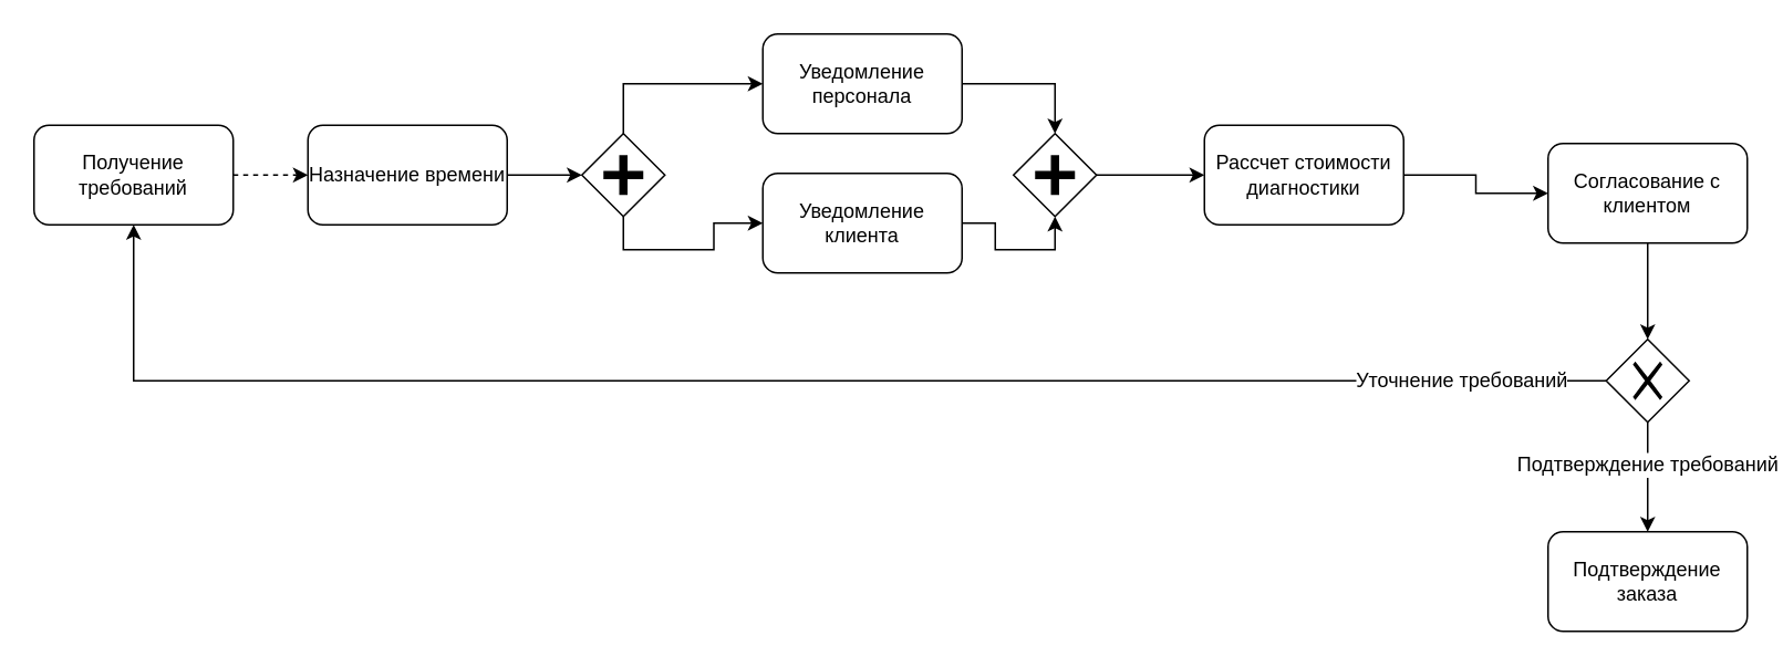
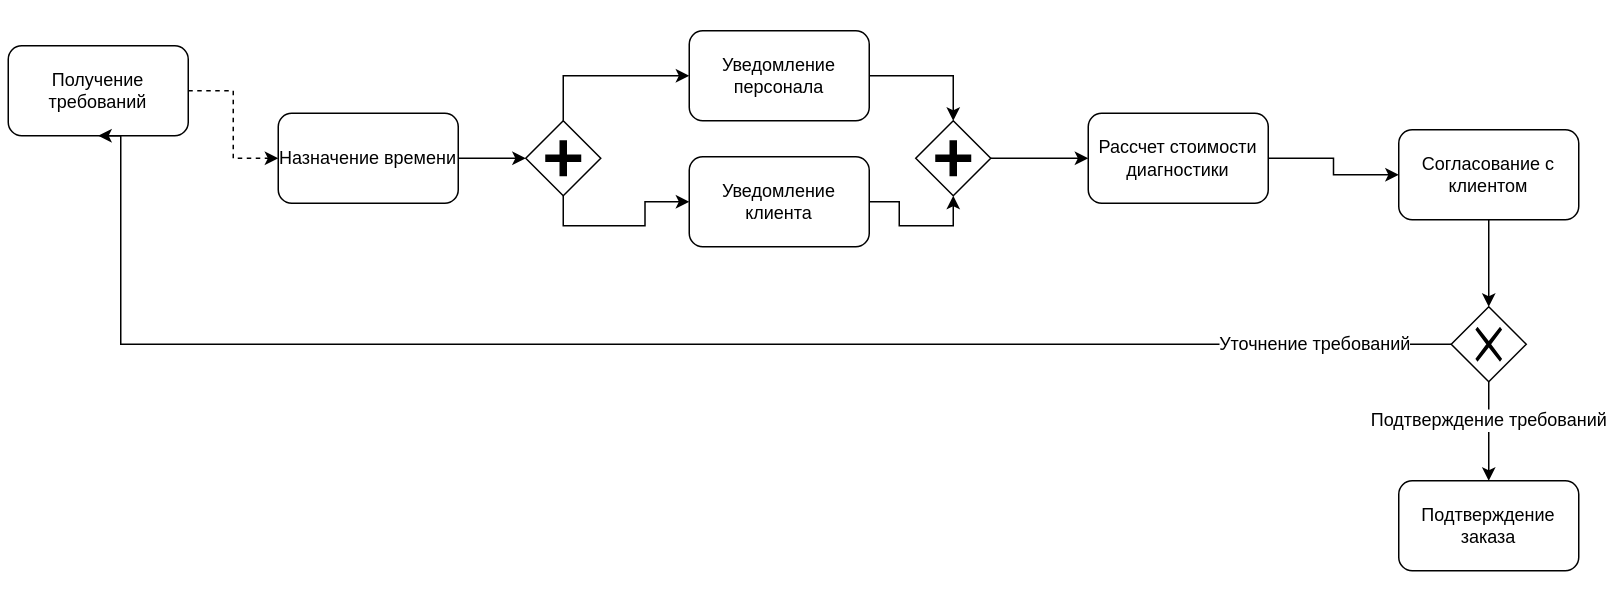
  <mxCell id="0" />
  <mxCell id="1" parent="0" />
  <mxCell id="2" style="edgeStyle=orthogonalEdgeStyle;rounded=0;orthogonalLoop=1;jettySize=auto;html=1;exitX=1;exitY=0.5;exitDx=0;exitDy=0;" parent="1" source="3" target="6" edge="1"><mxGeometry relative="1" as="geometry" /></mxCell>
  <mxCell id="3" value="Назначение времени" style="rounded=1;whiteSpace=wrap;html=1;" parent="1" vertex="1"><mxGeometry x="185" y="75" width="120" height="60" as="geometry" /></mxCell>
  <mxCell id="4" style="edgeStyle=orthogonalEdgeStyle;rounded=0;orthogonalLoop=1;jettySize=auto;html=1;exitX=0.5;exitY=0;exitDx=0;exitDy=0;entryX=0;entryY=0.5;entryDx=0;entryDy=0;" parent="1" source="6" target="8" edge="1"><mxGeometry relative="1" as="geometry" /></mxCell>
  <mxCell id="5" style="edgeStyle=orthogonalEdgeStyle;rounded=0;orthogonalLoop=1;jettySize=auto;html=1;exitX=0.5;exitY=1;exitDx=0;exitDy=0;entryX=0;entryY=0.5;entryDx=0;entryDy=0;" parent="1" source="6" target="10" edge="1"><mxGeometry relative="1" as="geometry" /></mxCell>
  <mxCell id="6" value="" style="shape=mxgraph.bpmn.shape;html=1;verticalLabelPosition=bottom;labelBackgroundColor=#ffffff;verticalAlign=top;align=center;perimeter=rhombusPerimeter;background=gateway;outlineConnect=0;outline=none;symbol=parallelGw;rounded=1;" parent="1" vertex="1"><mxGeometry x="350" y="80" width="50" height="50" as="geometry" /></mxCell>
  <mxCell id="7" style="edgeStyle=orthogonalEdgeStyle;rounded=0;orthogonalLoop=1;jettySize=auto;html=1;exitX=1;exitY=0.5;exitDx=0;exitDy=0;entryX=0.5;entryY=0;entryDx=0;entryDy=0;" parent="1" source="8" target="14" edge="1"><mxGeometry relative="1" as="geometry" /></mxCell>
  <mxCell id="8" value="Уведомление персонала" style="rounded=1;whiteSpace=wrap;html=1;" parent="1" vertex="1"><mxGeometry x="459" y="20" width="120" height="60" as="geometry" /></mxCell>
  <mxCell id="9" style="edgeStyle=orthogonalEdgeStyle;rounded=0;orthogonalLoop=1;jettySize=auto;html=1;exitX=1;exitY=0.5;exitDx=0;exitDy=0;entryX=0.5;entryY=1;entryDx=0;entryDy=0;" parent="1" source="10" target="14" edge="1"><mxGeometry relative="1" as="geometry" /></mxCell>
  <mxCell id="10" value="Уведомление клиента" style="rounded=1;whiteSpace=wrap;html=1;" parent="1" vertex="1"><mxGeometry x="459" y="104" width="120" height="60" as="geometry" /></mxCell>
  <mxCell id="11" style="edgeStyle=orthogonalEdgeStyle;rounded=0;orthogonalLoop=1;jettySize=auto;html=1;exitX=1;exitY=0.5;exitDx=0;exitDy=0;entryX=0;entryY=0.5;entryDx=0;entryDy=0;dashed=1;" parent="1" source="12" target="3" edge="1"><mxGeometry relative="1" as="geometry" /></mxCell>
- <mxCell id="12" value="&lt;span style=&quot;white-space: normal&quot;&gt;Получение требований&lt;/span&gt;" style="rounded=1;whiteSpace=wrap;html=1;" parent="1" vertex="1"><mxGeometry y="75" width="120" height="60" as="geometry" x="20" /></mxCell>
+ <mxCell id="12" value="&lt;span style=&quot;white-space: normal&quot;&gt;Получение требований&lt;/span&gt;" style="rounded=1;whiteSpace=wrap;html=1;" parent="1" vertex="1"><mxGeometry x="5" y="30" width="120" height="60" as="geometry" /></mxCell>
  <mxCell id="13" style="edgeStyle=orthogonalEdgeStyle;rounded=0;orthogonalLoop=1;jettySize=auto;html=1;exitX=1;exitY=0.5;exitDx=0;exitDy=0;entryX=0;entryY=0.5;entryDx=0;entryDy=0;" parent="1" source="14" target="16" edge="1"><mxGeometry relative="1" as="geometry" /></mxCell>
  <mxCell id="14" value="" style="shape=mxgraph.bpmn.shape;html=1;verticalLabelPosition=bottom;labelBackgroundColor=#ffffff;verticalAlign=top;align=center;perimeter=rhombusPerimeter;background=gateway;outlineConnect=0;outline=none;symbol=parallelGw;rounded=1;" parent="1" vertex="1"><mxGeometry x="610" y="80" width="50" height="50" as="geometry" /></mxCell>
  <mxCell id="15" style="edgeStyle=orthogonalEdgeStyle;rounded=0;orthogonalLoop=1;jettySize=auto;html=1;exitX=1;exitY=0.5;exitDx=0;exitDy=0;entryX=0;entryY=0.5;entryDx=0;entryDy=0;" parent="1" source="16" target="18" edge="1"><mxGeometry relative="1" as="geometry" /></mxCell>
  <mxCell id="16" value="Рассчет стоимости диагностики" style="rounded=1;whiteSpace=wrap;html=1;" parent="1" vertex="1"><mxGeometry x="725" y="75" width="120" height="60" as="geometry" /></mxCell>
  <mxCell id="17" style="edgeStyle=orthogonalEdgeStyle;rounded=0;orthogonalLoop=1;jettySize=auto;html=1;exitX=0.5;exitY=1;exitDx=0;exitDy=0;entryX=0.5;entryY=0;entryDx=0;entryDy=0;" parent="1" source="18" target="23" edge="1"><mxGeometry relative="1" as="geometry" /></mxCell>
  <mxCell id="18" value="Согласование с клиентом" style="rounded=1;whiteSpace=wrap;html=1;" parent="1" vertex="1"><mxGeometry x="932" y="86" width="120" height="60" as="geometry" /></mxCell>
  <mxCell id="19" style="edgeStyle=orthogonalEdgeStyle;rounded=0;orthogonalLoop=1;jettySize=auto;html=1;exitX=0.5;exitY=1;exitDx=0;exitDy=0;entryX=0.5;entryY=0;entryDx=0;entryDy=0;" parent="1" source="23" target="24" edge="1"><mxGeometry relative="1" as="geometry" /></mxCell>
  <mxCell id="20" value="Подтверждение требований" style="text;html=1;resizable=0;points=[];align=center;verticalAlign=middle;labelBackgroundColor=#ffffff;" parent="19" vertex="1" connectable="0"><mxGeometry x="-0.257" y="-1" relative="1" as="geometry"><mxPoint as="offset" /></mxGeometry></mxCell>
  <mxCell id="21" style="edgeStyle=orthogonalEdgeStyle;rounded=0;orthogonalLoop=1;jettySize=auto;html=1;exitX=0;exitY=0.5;exitDx=0;exitDy=0;entryX=0.5;entryY=1;entryDx=0;entryDy=0;" parent="1" source="23" target="12" edge="1"><mxGeometry relative="1" as="geometry"><Array as="points"><mxPoint x="80" y="229" /></Array></mxGeometry></mxCell>
  <mxCell id="22" value="Уточнение требований" style="text;html=1;resizable=0;points=[];align=center;verticalAlign=middle;labelBackgroundColor=#ffffff;" parent="21" vertex="1" connectable="0"><mxGeometry x="-0.877" y="-1" relative="1" as="geometry"><mxPoint x="-28" as="offset" /></mxGeometry></mxCell>
  <mxCell id="23" value="" style="shape=mxgraph.bpmn.shape;html=1;verticalLabelPosition=bottom;labelBackgroundColor=#ffffff;verticalAlign=top;align=center;perimeter=rhombusPerimeter;background=gateway;outlineConnect=0;outline=none;symbol=exclusiveGw;rounded=1;" parent="1" vertex="1"><mxGeometry x="967" y="204" width="50" height="50" as="geometry" /></mxCell>
  <mxCell id="24" value="Подтверждение заказа" style="rounded=1;whiteSpace=wrap;html=1;" parent="1" vertex="1"><mxGeometry x="932" y="320" width="120" height="60" as="geometry" /></mxCell>
